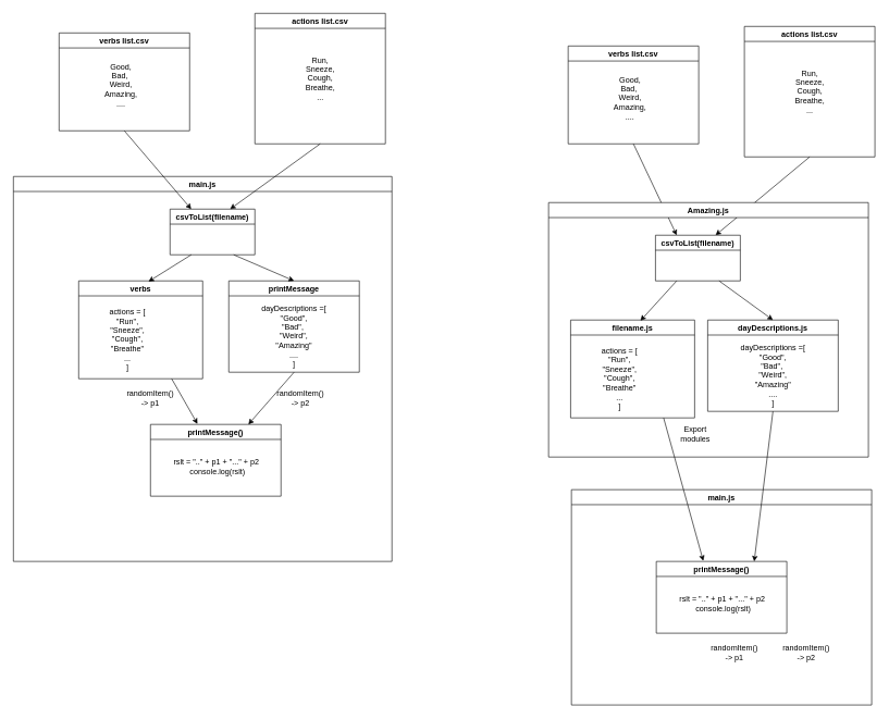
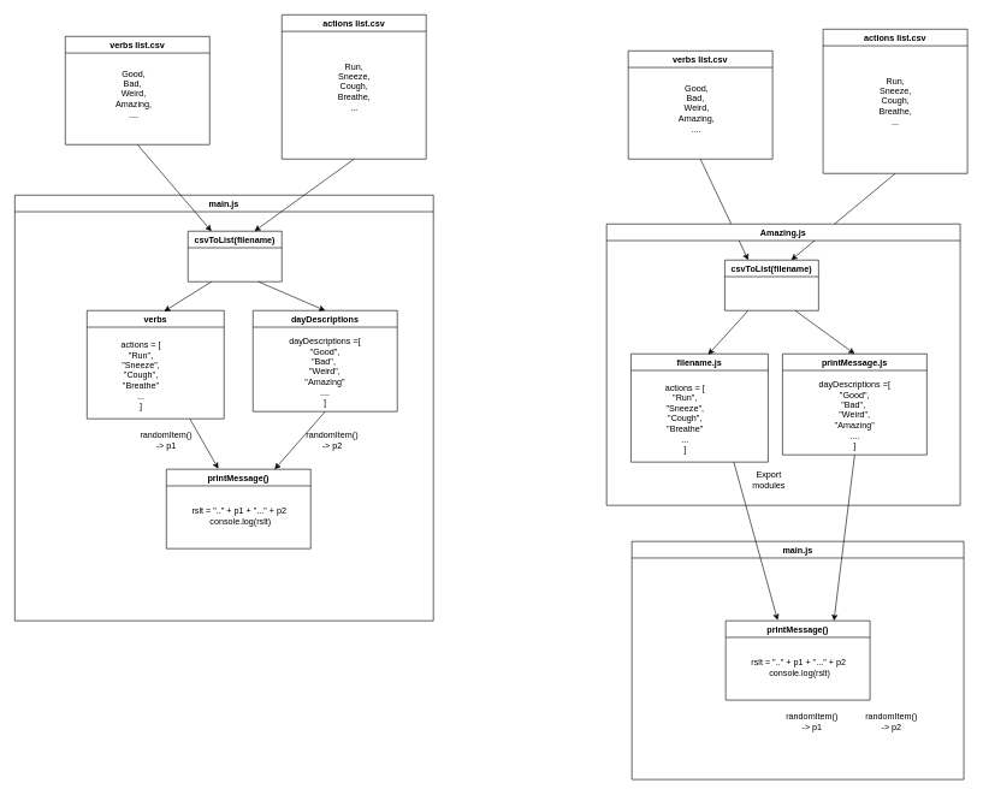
  <mxCell id="0" />
  <mxCell id="1" parent="0" />
  <mxCell id="2" value="main.js" style="swimlane;" vertex="1" parent="1"><mxGeometry x="20" y="270" width="580" height="590" as="geometry" /></mxCell>
  <mxCell id="3" value="randomItem() -&amp;gt; p1" style="text;html=1;strokeColor=none;fillColor=none;align=center;verticalAlign=middle;whiteSpace=wrap;rounded=0;" vertex="1" parent="2"><mxGeometry x="170" y="320" width="80" height="40" as="geometry" /></mxCell>
  <mxCell id="4" value="csvToList(filename)" style="swimlane;" vertex="1" parent="2"><mxGeometry x="240" y="50" width="130" height="70" as="geometry" /></mxCell>
- <mxCell id="5" value="printMessage" style="swimlane;" vertex="1" parent="2"><mxGeometry x="330" y="160" width="200" height="140" as="geometry" /></mxCell>
+ <mxCell id="5" value="dayDescriptions" style="swimlane;" vertex="1" parent="2"><mxGeometry x="330" y="160" width="200" height="140" as="geometry" /></mxCell>
  <mxCell id="6" value="dayDescriptions =[&lt;br&gt;&quot;Good&quot;,&lt;br&gt;&quot;Bad&quot;,&amp;nbsp;&lt;br&gt;&quot;Weird&quot;,&lt;br&gt;&quot;Amazing&quot;&lt;br&gt;....&lt;br&gt;]" style="text;html=1;strokeColor=none;fillColor=none;align=center;verticalAlign=middle;whiteSpace=wrap;rounded=0;" vertex="1" parent="5"><mxGeometry x="40" y="30" width="120" height="110" as="geometry" /></mxCell>
  <mxCell id="7" value="verbs" style="swimlane;" vertex="1" parent="2"><mxGeometry x="100" y="160" width="190" height="150" as="geometry" /></mxCell>
  <mxCell id="8" value="actions = [&lt;br&gt;&quot;Run&quot;,&lt;br&gt;&quot;Sneeze&quot;,&lt;br&gt;&quot;Cough&quot;,&lt;br&gt;&quot;Breathe&quot;&lt;br&gt;...&lt;br&gt;]" style="text;html=1;strokeColor=none;fillColor=none;align=center;verticalAlign=middle;whiteSpace=wrap;rounded=0;" vertex="1" parent="7"><mxGeometry x="20" y="30" width="110" height="120" as="geometry" /></mxCell>
  <mxCell id="9" value="printMessage()" style="swimlane;" vertex="1" parent="2"><mxGeometry x="210" y="380" width="200" height="110" as="geometry" /></mxCell>
  <mxCell id="10" value="rslt = &quot;..&quot; + p1 + &quot;...&quot; + p2&amp;nbsp;&lt;br&gt;console.log(rslt)" style="text;html=1;strokeColor=none;fillColor=none;align=center;verticalAlign=middle;whiteSpace=wrap;rounded=0;" vertex="1" parent="9"><mxGeometry x="32.5" y="50" width="140" height="30" as="geometry" /></mxCell>
  <mxCell id="11" value="" style="endArrow=classic;html=1;rounded=0;exitX=0.5;exitY=1;exitDx=0;exitDy=0;entryX=0.75;entryY=0;entryDx=0;entryDy=0;" edge="1" parent="2" source="5" target="9"><mxGeometry width="50" height="50" relative="1" as="geometry"><mxPoint x="440" y="350" as="sourcePoint" /><mxPoint x="370" y="280" as="targetPoint" /></mxGeometry></mxCell>
  <mxCell id="12" value="" style="endArrow=classic;html=1;rounded=0;exitX=0.75;exitY=1;exitDx=0;exitDy=0;entryX=0.36;entryY=-0.007;entryDx=0;entryDy=0;entryPerimeter=0;" edge="1" parent="2" source="7" target="9"><mxGeometry width="50" height="50" relative="1" as="geometry"><mxPoint x="320" y="330" as="sourcePoint" /><mxPoint x="300" y="380" as="targetPoint" /></mxGeometry></mxCell>
  <mxCell id="13" value="randomItem()&lt;br&gt;-&amp;gt; p2" style="text;html=1;strokeColor=none;fillColor=none;align=center;verticalAlign=middle;whiteSpace=wrap;rounded=0;" vertex="1" parent="2"><mxGeometry x="400" y="320" width="80" height="40" as="geometry" /></mxCell>
  <mxCell id="14" value="" style="endArrow=classic;html=1;rounded=0;exitX=0.25;exitY=1;exitDx=0;exitDy=0;entryX=0.563;entryY=0.007;entryDx=0;entryDy=0;entryPerimeter=0;" edge="1" parent="2" source="4" target="7"><mxGeometry width="50" height="50" relative="1" as="geometry"><mxPoint x="290" y="200" as="sourcePoint" /><mxPoint x="340" y="150" as="targetPoint" /></mxGeometry></mxCell>
  <mxCell id="15" value="" style="endArrow=classic;html=1;rounded=0;exitX=0.75;exitY=1;exitDx=0;exitDy=0;entryX=0.5;entryY=0;entryDx=0;entryDy=0;" edge="1" parent="2" source="4" target="5"><mxGeometry width="50" height="50" relative="1" as="geometry"><mxPoint x="290" y="200" as="sourcePoint" /><mxPoint x="340" y="150" as="targetPoint" /></mxGeometry></mxCell>
  <mxCell id="16" value="verbs list.csv" style="swimlane;" vertex="1" parent="1"><mxGeometry x="90" y="50" width="200" height="150" as="geometry" /></mxCell>
  <mxCell id="17" value="&lt;span style=&quot;&quot;&gt;Good,&lt;/span&gt;&lt;br style=&quot;&quot;&gt;&lt;span style=&quot;&quot;&gt;Bad,&amp;nbsp;&lt;/span&gt;&lt;br style=&quot;&quot;&gt;&lt;span style=&quot;&quot;&gt;Weird,&lt;/span&gt;&lt;br style=&quot;&quot;&gt;&lt;span style=&quot;&quot;&gt;Amazing,&lt;/span&gt;&lt;br style=&quot;&quot;&gt;&lt;span style=&quot;&quot;&gt;....&lt;/span&gt;" style="text;html=1;strokeColor=none;fillColor=none;align=center;verticalAlign=middle;whiteSpace=wrap;rounded=0;" vertex="1" parent="16"><mxGeometry x="40" y="40" width="110" height="80" as="geometry" /></mxCell>
  <mxCell id="18" value="actions list.csv" style="swimlane;" vertex="1" parent="1"><mxGeometry x="390" y="20" width="200" height="200" as="geometry" /></mxCell>
  <mxCell id="19" value="&lt;span style=&quot;&quot;&gt;Run,&lt;/span&gt;&lt;br style=&quot;&quot;&gt;&lt;span style=&quot;&quot;&gt;Sneeze,&lt;/span&gt;&lt;br style=&quot;&quot;&gt;&lt;span style=&quot;&quot;&gt;Cough,&lt;/span&gt;&lt;br style=&quot;&quot;&gt;&lt;span style=&quot;&quot;&gt;Breathe,&lt;/span&gt;&lt;br style=&quot;&quot;&gt;&lt;span style=&quot;&quot;&gt;...&lt;/span&gt;" style="text;html=1;strokeColor=none;fillColor=none;align=center;verticalAlign=middle;whiteSpace=wrap;rounded=0;" vertex="1" parent="18"><mxGeometry x="47.5" y="45" width="105" height="110" as="geometry" /></mxCell>
  <mxCell id="20" value="" style="endArrow=classic;html=1;rounded=0;exitX=0.5;exitY=1;exitDx=0;exitDy=0;entryX=0.25;entryY=0;entryDx=0;entryDy=0;" edge="1" parent="1" source="16" target="4"><mxGeometry width="50" height="50" relative="1" as="geometry"><mxPoint x="310" y="370" as="sourcePoint" /><mxPoint x="360" y="320" as="targetPoint" /></mxGeometry></mxCell>
  <mxCell id="21" value="" style="endArrow=classic;html=1;rounded=0;exitX=0.5;exitY=1;exitDx=0;exitDy=0;entryX=0.708;entryY=0;entryDx=0;entryDy=0;entryPerimeter=0;" edge="1" parent="1" source="18" target="4"><mxGeometry width="50" height="50" relative="1" as="geometry"><mxPoint x="310" y="370" as="sourcePoint" /><mxPoint x="360" y="320" as="targetPoint" /></mxGeometry></mxCell>
  <mxCell id="22" value="main.js" style="swimlane;" vertex="1" parent="1"><mxGeometry x="875" y="750" width="460" height="330" as="geometry" /></mxCell>
  <mxCell id="23" value="randomItem() -&amp;gt; p1" style="text;html=1;strokeColor=none;fillColor=none;align=center;verticalAlign=middle;whiteSpace=wrap;rounded=0;" vertex="1" parent="22"><mxGeometry x="210" y="230" width="80" height="40" as="geometry" /></mxCell>
  <mxCell id="24" value="printMessage()" style="swimlane;startSize=23;" vertex="1" parent="22"><mxGeometry x="130" y="110" width="200" height="110" as="geometry" /></mxCell>
  <mxCell id="25" value="rslt = &quot;..&quot; + p1 + &quot;...&quot; + p2&amp;nbsp;&lt;br&gt;console.log(rslt)" style="text;html=1;strokeColor=none;fillColor=none;align=center;verticalAlign=middle;whiteSpace=wrap;rounded=0;" vertex="1" parent="24"><mxGeometry x="32.5" y="50" width="140" height="30" as="geometry" /></mxCell>
  <mxCell id="26" value="randomItem()&lt;br&gt;-&amp;gt; p2" style="text;html=1;strokeColor=none;fillColor=none;align=center;verticalAlign=middle;whiteSpace=wrap;rounded=0;" vertex="1" parent="22"><mxGeometry x="320" y="230" width="80" height="40" as="geometry" /></mxCell>
  <mxCell id="27" value="verbs list.csv" style="swimlane;" vertex="1" parent="1"><mxGeometry x="870" y="70" width="200" height="150" as="geometry" /></mxCell>
  <mxCell id="28" value="&lt;span style=&quot;&quot;&gt;Good,&lt;/span&gt;&lt;br style=&quot;&quot;&gt;&lt;span style=&quot;&quot;&gt;Bad,&amp;nbsp;&lt;/span&gt;&lt;br style=&quot;&quot;&gt;&lt;span style=&quot;&quot;&gt;Weird,&lt;/span&gt;&lt;br style=&quot;&quot;&gt;&lt;span style=&quot;&quot;&gt;Amazing,&lt;/span&gt;&lt;br style=&quot;&quot;&gt;&lt;span style=&quot;&quot;&gt;....&lt;/span&gt;" style="text;html=1;strokeColor=none;fillColor=none;align=center;verticalAlign=middle;whiteSpace=wrap;rounded=0;" vertex="1" parent="27"><mxGeometry x="40" y="40" width="110" height="80" as="geometry" /></mxCell>
  <mxCell id="29" value="actions list.csv" style="swimlane;" vertex="1" parent="1"><mxGeometry x="1140" y="40" width="200" height="200" as="geometry" /></mxCell>
  <mxCell id="30" value="&lt;span style=&quot;&quot;&gt;Run,&lt;/span&gt;&lt;br style=&quot;&quot;&gt;&lt;span style=&quot;&quot;&gt;Sneeze,&lt;/span&gt;&lt;br style=&quot;&quot;&gt;&lt;span style=&quot;&quot;&gt;Cough,&lt;/span&gt;&lt;br style=&quot;&quot;&gt;&lt;span style=&quot;&quot;&gt;Breathe,&lt;/span&gt;&lt;br style=&quot;&quot;&gt;&lt;span style=&quot;&quot;&gt;...&lt;/span&gt;" style="text;html=1;strokeColor=none;fillColor=none;align=center;verticalAlign=middle;whiteSpace=wrap;rounded=0;" vertex="1" parent="29"><mxGeometry x="47.5" y="45" width="105" height="110" as="geometry" /></mxCell>
  <mxCell id="31" value="" style="endArrow=classic;html=1;rounded=0;exitX=0.5;exitY=1;exitDx=0;exitDy=0;entryX=0.25;entryY=0;entryDx=0;entryDy=0;" edge="1" parent="1" source="27" target="40"><mxGeometry width="50" height="50" relative="1" as="geometry"><mxPoint x="1060" y="370" as="sourcePoint" /><mxPoint x="1110" y="320" as="targetPoint" /></mxGeometry></mxCell>
  <mxCell id="32" value="" style="endArrow=classic;html=1;rounded=0;exitX=0.5;exitY=1;exitDx=0;exitDy=0;entryX=0.708;entryY=0;entryDx=0;entryDy=0;entryPerimeter=0;" edge="1" parent="1" source="29" target="40"><mxGeometry width="50" height="50" relative="1" as="geometry"><mxPoint x="1060" y="370" as="sourcePoint" /><mxPoint x="1110" y="320" as="targetPoint" /></mxGeometry></mxCell>
  <mxCell id="33" value="" style="endArrow=classic;html=1;rounded=0;exitX=0.75;exitY=1;exitDx=0;exitDy=0;entryX=0.36;entryY=-0.007;entryDx=0;entryDy=0;entryPerimeter=0;" edge="1" parent="1" source="36" target="24"><mxGeometry width="50" height="50" relative="1" as="geometry"><mxPoint x="1120" y="820" as="sourcePoint" /><mxPoint x="1100" y="870" as="targetPoint" /></mxGeometry></mxCell>
  <mxCell id="34" value="" style="endArrow=classic;html=1;rounded=0;exitX=0.5;exitY=1;exitDx=0;exitDy=0;entryX=0.75;entryY=0;entryDx=0;entryDy=0;" edge="1" parent="1" source="38" target="24"><mxGeometry width="50" height="50" relative="1" as="geometry"><mxPoint x="1240" y="840" as="sourcePoint" /><mxPoint x="1170" y="770" as="targetPoint" /></mxGeometry></mxCell>
  <mxCell id="35" value="Amazing.js" style="swimlane;" vertex="1" parent="1"><mxGeometry x="840" y="310" width="490" height="390" as="geometry" /></mxCell>
  <mxCell id="36" value="filename.js" style="swimlane;" vertex="1" parent="35"><mxGeometry x="33.75" y="180" width="190" height="150" as="geometry" /></mxCell>
  <mxCell id="37" value="actions = [&lt;br&gt;&quot;Run&quot;,&lt;br&gt;&quot;Sneeze&quot;,&lt;br&gt;&quot;Cough&quot;,&lt;br&gt;&quot;Breathe&quot;&lt;br&gt;...&lt;br&gt;]" style="text;html=1;strokeColor=none;fillColor=none;align=center;verticalAlign=middle;whiteSpace=wrap;rounded=0;" vertex="1" parent="36"><mxGeometry x="20" y="30" width="110" height="120" as="geometry" /></mxCell>
- <mxCell id="38" value="dayDescriptions.js" style="swimlane;" vertex="1" parent="35"><mxGeometry x="243.75" y="180" width="200" height="140" as="geometry" /></mxCell>
+ <mxCell id="38" value="printMessage.js" style="swimlane;" vertex="1" parent="35"><mxGeometry x="243.75" y="180" width="200" height="140" as="geometry" /></mxCell>
  <mxCell id="39" value="dayDescriptions =[&lt;br&gt;&quot;Good&quot;,&lt;br&gt;&quot;Bad&quot;,&amp;nbsp;&lt;br&gt;&quot;Weird&quot;,&lt;br&gt;&quot;Amazing&quot;&lt;br&gt;....&lt;br&gt;]" style="text;html=1;strokeColor=none;fillColor=none;align=center;verticalAlign=middle;whiteSpace=wrap;rounded=0;" vertex="1" parent="38"><mxGeometry x="40" y="30" width="120" height="110" as="geometry" /></mxCell>
  <mxCell id="40" value="csvToList(filename)" style="swimlane;" vertex="1" parent="35"><mxGeometry x="163.75" y="50" width="130" height="70" as="geometry" /></mxCell>
  <mxCell id="41" value="" style="endArrow=classic;html=1;rounded=0;exitX=0.25;exitY=1;exitDx=0;exitDy=0;entryX=0.563;entryY=0.007;entryDx=0;entryDy=0;entryPerimeter=0;" edge="1" parent="35" source="40" target="36"><mxGeometry width="50" height="50" relative="1" as="geometry"><mxPoint x="203.75" y="130" as="sourcePoint" /><mxPoint x="253.75" y="80" as="targetPoint" /></mxGeometry></mxCell>
  <mxCell id="42" value="" style="endArrow=classic;html=1;rounded=0;exitX=0.75;exitY=1;exitDx=0;exitDy=0;entryX=0.5;entryY=0;entryDx=0;entryDy=0;" edge="1" parent="35" source="40" target="38"><mxGeometry width="50" height="50" relative="1" as="geometry"><mxPoint x="203.75" y="130" as="sourcePoint" /><mxPoint x="253.75" y="80" as="targetPoint" /></mxGeometry></mxCell>
  <mxCell id="43" value="Export modules" style="text;html=1;strokeColor=none;fillColor=none;align=center;verticalAlign=middle;whiteSpace=wrap;rounded=0;" vertex="1" parent="35"><mxGeometry x="195" y="340" width="60" height="30" as="geometry" /></mxCell>
